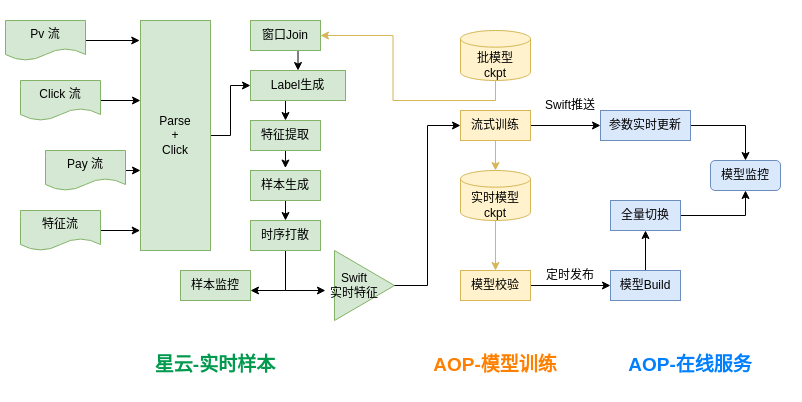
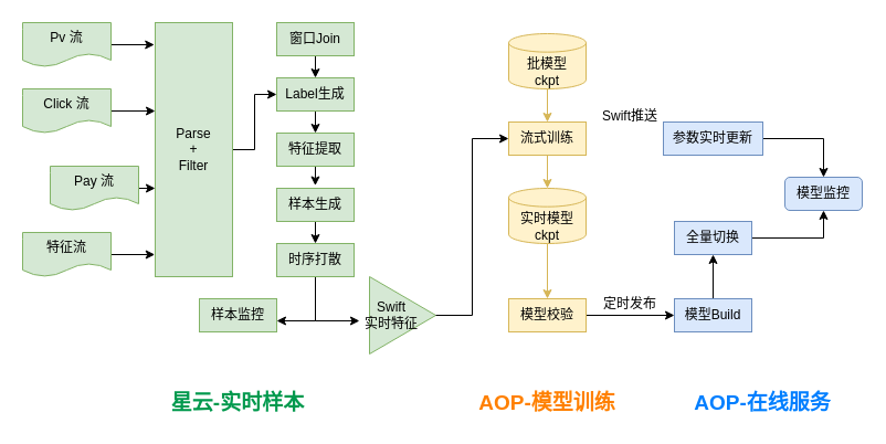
  <mxCell id="0" />
  <mxCell id="1" parent="0" />
  <mxCell id="2" style="edgeStyle=orthogonalEdgeStyle;rounded=0;orthogonalLoop=1;jettySize=auto;html=1;exitX=1;exitY=0.5;exitDx=0;exitDy=0;entryX=-0.011;entryY=0.087;entryDx=0;entryDy=0;entryPerimeter=0;fillColor=#d5e8d4;strokeColor=#000000;" parent="1" source="3" target="11" edge="1"><mxGeometry relative="1" as="geometry" /></mxCell>
- <mxCell id="3" value="Pv 流" style="shape=document;whiteSpace=wrap;html=1;boundedLbl=1;fillColor=#d5e8d4;strokeColor=#82b366;" parent="1" vertex="1"><mxGeometry x="5" y="20" width="80" height="40" as="geometry" /></mxCell>
+ <mxCell id="3" value="Pv 流" style="shape=document;whiteSpace=wrap;html=1;boundedLbl=1;fillColor=#d5e8d4;strokeColor=#82b366;" parent="1" vertex="1"><mxGeometry x="20" y="20" width="80" height="40" as="geometry" /></mxCell>
  <mxCell id="4" style="edgeStyle=orthogonalEdgeStyle;rounded=0;orthogonalLoop=1;jettySize=auto;html=1;exitX=1;exitY=0.5;exitDx=0;exitDy=0;entryX=0;entryY=0.348;entryDx=0;entryDy=0;entryPerimeter=0;fillColor=#d5e8d4;strokeColor=#000000;" parent="1" source="5" target="11" edge="1"><mxGeometry relative="1" as="geometry" /></mxCell>
  <mxCell id="5" value="Click 流" style="shape=document;whiteSpace=wrap;html=1;boundedLbl=1;fillColor=#d5e8d4;strokeColor=#82b366;" parent="1" vertex="1"><mxGeometry x="20" y="80" width="80" height="40" as="geometry" /></mxCell>
  <mxCell id="6" style="edgeStyle=orthogonalEdgeStyle;rounded=0;orthogonalLoop=1;jettySize=auto;html=1;exitX=1;exitY=0.5;exitDx=0;exitDy=0;entryX=0;entryY=0.652;entryDx=0;entryDy=0;entryPerimeter=0;fillColor=#d5e8d4;strokeColor=#000000;" parent="1" source="7" target="11" edge="1"><mxGeometry relative="1" as="geometry" /></mxCell>
  <mxCell id="7" value="Pay 流" style="shape=document;whiteSpace=wrap;html=1;boundedLbl=1;fillColor=#d5e8d4;strokeColor=#82b366;" parent="1" vertex="1"><mxGeometry x="45" y="150" width="80" height="40" as="geometry" /></mxCell>
  <mxCell id="8" style="edgeStyle=orthogonalEdgeStyle;rounded=0;orthogonalLoop=1;jettySize=auto;html=1;exitX=1;exitY=0.5;exitDx=0;exitDy=0;entryX=-0.005;entryY=0.914;entryDx=0;entryDy=0;entryPerimeter=0;fillColor=#d5e8d4;strokeColor=#000000;" parent="1" source="9" target="11" edge="1"><mxGeometry relative="1" as="geometry" /></mxCell>
  <mxCell id="9" value="特征流" style="shape=document;whiteSpace=wrap;html=1;boundedLbl=1;fillColor=#d5e8d4;strokeColor=#82b366;" parent="1" vertex="1"><mxGeometry x="20" y="210" width="80" height="40" as="geometry" /></mxCell>
  <mxCell id="10" style="edgeStyle=orthogonalEdgeStyle;rounded=0;orthogonalLoop=1;jettySize=auto;html=1;exitX=1;exitY=0.5;exitDx=0;exitDy=0;fillColor=#d5e8d4;strokeColor=#000000;" parent="1" source="11" target="15" edge="1"><mxGeometry relative="1" as="geometry" /></mxCell>
- <mxCell id="11" value="Parse&lt;br&gt;+&lt;br&gt;Click" style="rounded=0;whiteSpace=wrap;html=1;fillColor=#d5e8d4;strokeColor=#82b366;" parent="1" vertex="1"><mxGeometry x="140" y="20" width="70" height="230" as="geometry" /></mxCell>
+ <mxCell id="11" value="Parse&lt;br&gt;+&lt;br&gt;Filter" style="rounded=0;whiteSpace=wrap;html=1;fillColor=#d5e8d4;strokeColor=#82b366;" parent="1" vertex="1"><mxGeometry x="140" y="20" width="70" height="230" as="geometry" /></mxCell>
  <mxCell id="12" style="edgeStyle=orthogonalEdgeStyle;rounded=0;orthogonalLoop=1;jettySize=auto;html=1;exitX=0.5;exitY=1;exitDx=0;exitDy=0;entryX=0.5;entryY=0;entryDx=0;entryDy=0;fillColor=#d5e8d4;strokeColor=#000000;" parent="1" source="13" target="15" edge="1"><mxGeometry relative="1" as="geometry" /></mxCell>
  <mxCell id="13" value="窗口Join" style="rounded=0;whiteSpace=wrap;html=1;fillColor=#d5e8d4;strokeColor=#82b366;" parent="1" vertex="1"><mxGeometry x="250" y="20" width="70" height="30" as="geometry" /></mxCell>
  <mxCell id="14" style="edgeStyle=orthogonalEdgeStyle;rounded=0;orthogonalLoop=1;jettySize=auto;html=1;exitX=0.5;exitY=1;exitDx=0;exitDy=0;entryX=0.5;entryY=0;entryDx=0;entryDy=0;fillColor=#d5e8d4;strokeColor=#000000;" parent="1" source="15" target="17" edge="1"><mxGeometry relative="1" as="geometry" /></mxCell>
- <mxCell id="15" value="Label生成" style="rounded=0;whiteSpace=wrap;html=1;fillColor=#d5e8d4;strokeColor=#82b366;" parent="1" vertex="1"><mxGeometry x="250" y="70" width="95" height="30" as="geometry" /></mxCell>
+ <mxCell id="15" value="Label生成" style="rounded=0;whiteSpace=wrap;html=1;fillColor=#d5e8d4;strokeColor=#82b366;" parent="1" vertex="1"><mxGeometry x="250" y="70" width="70" height="30" as="geometry" /></mxCell>
  <mxCell id="16" style="edgeStyle=orthogonalEdgeStyle;rounded=0;orthogonalLoop=1;jettySize=auto;html=1;exitX=0.5;exitY=1;exitDx=0;exitDy=0;entryX=0.499;entryY=-0.082;entryDx=0;entryDy=0;entryPerimeter=0;fillColor=#d5e8d4;strokeColor=#000000;" parent="1" source="17" target="19" edge="1"><mxGeometry relative="1" as="geometry" /></mxCell>
  <mxCell id="17" value="特征提取&lt;span style=&quot;color: rgba(0, 0, 0, 0); font-family: monospace; font-size: 0px; text-align: start;&quot;&gt;%3CmxGraphModel%3E%3Croot%3E%3CmxCell%20id%3D%220%22%2F%3E%3CmxCell%20id%3D%221%22%20parent%3D%220%22%2F%3E%3CmxCell%20id%3D%222%22%20value%3D%22Label%E7%94%9F%E6%88%90%22%20style%3D%22rounded%3D0%3BwhiteSpace%3Dwrap%3Bhtml%3D1%3B%22%20vertex%3D%221%22%20parent%3D%221%22%3E%3CmxGeometry%20x%3D%22340%22%20y%3D%22210%22%20width%3D%2270%22%20height%3D%2230%22%20as%3D%22geometry%22%2F%3E%3C%2FmxCell%3E%3C%2Froot%3E%3C%2FmxGraphModel%3E&lt;/span&gt;" style="rounded=0;whiteSpace=wrap;html=1;fillColor=#d5e8d4;strokeColor=#82b366;" parent="1" vertex="1"><mxGeometry x="250" y="120" width="70" height="30" as="geometry" /></mxCell>
  <mxCell id="18" style="edgeStyle=orthogonalEdgeStyle;rounded=0;orthogonalLoop=1;jettySize=auto;html=1;exitX=0.5;exitY=1;exitDx=0;exitDy=0;entryX=0.5;entryY=0;entryDx=0;entryDy=0;fillColor=#d5e8d4;strokeColor=#000000;" parent="1" source="19" target="22" edge="1"><mxGeometry relative="1" as="geometry" /></mxCell>
  <mxCell id="19" value="样本生成" style="rounded=0;whiteSpace=wrap;html=1;fillColor=#d5e8d4;strokeColor=#82b366;" parent="1" vertex="1"><mxGeometry x="250" y="170" width="70" height="30" as="geometry" /></mxCell>
  <mxCell id="20" style="edgeStyle=orthogonalEdgeStyle;rounded=0;orthogonalLoop=1;jettySize=auto;html=1;exitX=0.5;exitY=1;exitDx=0;exitDy=0;entryX=1;entryY=0.667;entryDx=0;entryDy=0;entryPerimeter=0;fillColor=#d5e8d4;strokeColor=#000000;" parent="1" source="22" target="23" edge="1"><mxGeometry relative="1" as="geometry" /></mxCell>
  <mxCell id="21" style="edgeStyle=orthogonalEdgeStyle;rounded=0;orthogonalLoop=1;jettySize=auto;html=1;exitX=0.5;exitY=1;exitDx=0;exitDy=0;entryX=0.016;entryY=0.668;entryDx=0;entryDy=0;entryPerimeter=0;fillColor=#d5e8d4;strokeColor=#000000;" parent="1" source="22" target="26" edge="1"><mxGeometry relative="1" as="geometry"><Array as="points"><mxPoint x="285" y="290" /></Array></mxGeometry></mxCell>
  <mxCell id="22" value="时序打散" style="rounded=0;whiteSpace=wrap;html=1;fillColor=#d5e8d4;strokeColor=#82b366;" parent="1" vertex="1"><mxGeometry x="250" y="220" width="70" height="30" as="geometry" /></mxCell>
  <mxCell id="23" value="样本监控" style="rounded=0;whiteSpace=wrap;html=1;fillColor=#d5e8d4;strokeColor=#82b366;" parent="1" vertex="1"><mxGeometry x="180" y="270" width="70" height="30" as="geometry" /></mxCell>
  <mxCell id="24" value="" style="group" parent="1" vertex="1" connectable="0"><mxGeometry x="324" y="250" width="70" height="70" as="geometry" /></mxCell>
  <mxCell id="25" value="&lt;div style=&quot;text-align: left;&quot;&gt;&lt;br&gt;&lt;/div&gt;" style="triangle;whiteSpace=wrap;html=1;fillColor=#d5e8d4;strokeColor=#82b366;" parent="24" vertex="1"><mxGeometry x="10" width="60" height="70" as="geometry" /></mxCell>
  <mxCell id="26" value="Swift&lt;br&gt;实时特征" style="text;html=1;strokeColor=none;fillColor=none;align=center;verticalAlign=middle;whiteSpace=wrap;rounded=0;" parent="24" vertex="1"><mxGeometry y="20" width="60" height="30" as="geometry" /></mxCell>
  <mxCell id="27" value="" style="group" parent="1" vertex="1" connectable="0"><mxGeometry x="460" y="30" width="70" height="50" as="geometry" /></mxCell>
  <mxCell id="28" value="" style="strokeWidth=1;html=1;shape=mxgraph.flowchart.database;whiteSpace=wrap;fillColor=#fff2cc;strokeColor=#d6b656;" parent="27" vertex="1"><mxGeometry width="70" height="50" as="geometry" /></mxCell>
  <mxCell id="29" value="批模型&lt;br&gt;ckpt" style="text;html=1;strokeColor=none;fillColor=none;align=center;verticalAlign=middle;whiteSpace=wrap;rounded=0;" parent="27" vertex="1"><mxGeometry x="5" y="20" width="60" height="30" as="geometry" /></mxCell>
  <mxCell id="30" style="edgeStyle=orthogonalEdgeStyle;rounded=0;orthogonalLoop=1;jettySize=auto;html=1;exitX=0.5;exitY=1;exitDx=0;exitDy=0;entryX=0.5;entryY=0;entryDx=0;entryDy=0;entryPerimeter=0;fillColor=#fff2cc;strokeColor=#d6b656;" parent="1" source="32" target="34" edge="1"><mxGeometry relative="1" as="geometry" /></mxCell>
- <mxCell id="31" style="edgeStyle=orthogonalEdgeStyle;rounded=0;orthogonalLoop=1;jettySize=auto;html=1;exitX=1;exitY=0.5;exitDx=0;exitDy=0;entryX=0;entryY=0.5;entryDx=0;entryDy=0;" parent="1" source="32" target="39" edge="1"><mxGeometry relative="1" as="geometry" /></mxCell>
  <mxCell id="32" value="流式训练" style="rounded=0;whiteSpace=wrap;html=1;fillColor=#fff2cc;strokeColor=#d6b656;" parent="1" vertex="1"><mxGeometry x="460" y="110" width="70" height="30" as="geometry" /></mxCell>
  <mxCell id="33" value="" style="group" parent="1" vertex="1" connectable="0"><mxGeometry x="460" y="170" width="70" height="50" as="geometry" /></mxCell>
  <mxCell id="34" value="" style="strokeWidth=1;html=1;shape=mxgraph.flowchart.database;whiteSpace=wrap;fillColor=#fff2cc;strokeColor=#d6b656;" parent="33" vertex="1"><mxGeometry width="70" height="50" as="geometry" /></mxCell>
  <mxCell id="35" value="实时模型&lt;br&gt;ckpt" style="text;html=1;strokeColor=none;fillColor=none;align=center;verticalAlign=middle;whiteSpace=wrap;rounded=0;" parent="33" vertex="1"><mxGeometry x="5" y="20" width="60" height="30" as="geometry" /></mxCell>
  <mxCell id="36" style="edgeStyle=orthogonalEdgeStyle;rounded=0;orthogonalLoop=1;jettySize=auto;html=1;exitX=1;exitY=0.5;exitDx=0;exitDy=0;" parent="1" source="37" target="44" edge="1"><mxGeometry relative="1" as="geometry" /></mxCell>
  <mxCell id="37" value="模型校验" style="rounded=0;whiteSpace=wrap;html=1;fillColor=#fff2cc;strokeColor=#d6b656;" parent="1" vertex="1"><mxGeometry x="460" y="270" width="70" height="30" as="geometry" /></mxCell>
  <mxCell id="38" style="edgeStyle=orthogonalEdgeStyle;rounded=0;orthogonalLoop=1;jettySize=auto;html=1;exitX=1;exitY=0.5;exitDx=0;exitDy=0;fillColor=#dae8fc;strokeColor=#000000;" parent="1" source="39" target="40" edge="1"><mxGeometry relative="1" as="geometry" /></mxCell>
  <mxCell id="39" value="参数实时更新" style="rounded=0;whiteSpace=wrap;html=1;fillColor=#dae8fc;strokeColor=#6c8ebf;" parent="1" vertex="1"><mxGeometry x="600" y="110" width="90" height="30" as="geometry" /></mxCell>
  <mxCell id="40" value="模型监控" style="whiteSpace=wrap;html=1;fillColor=#dae8fc;strokeColor=#6c8ebf;rounded=1;" parent="1" vertex="1"><mxGeometry x="710" y="160" width="70" height="30" as="geometry" /></mxCell>
  <mxCell id="41" style="edgeStyle=orthogonalEdgeStyle;rounded=0;orthogonalLoop=1;jettySize=auto;html=1;exitX=1;exitY=0.5;exitDx=0;exitDy=0;entryX=0.5;entryY=1;entryDx=0;entryDy=0;fillColor=#dae8fc;strokeColor=#000000;" parent="1" source="42" target="40" edge="1"><mxGeometry relative="1" as="geometry" /></mxCell>
  <mxCell id="42" value="全量切换&lt;span style=&quot;color: rgba(0, 0, 0, 0); font-family: monospace; font-size: 0px; text-align: start;&quot;&gt;%3CmxGraphModel%3E%3Croot%3E%3CmxCell%20id%3D%220%22%2F%3E%3CmxCell%20id%3D%221%22%20parent%3D%220%22%2F%3E%3CmxCell%20id%3D%222%22%20value%3D%22%E6%A8%A1%E5%9E%8B%E7%9B%91%E6%8E%A7%22%20style%3D%22rounded%3D0%3BwhiteSpace%3Dwrap%3Bhtml%3D1%3B%22%20vertex%3D%221%22%20parent%3D%221%22%3E%3CmxGeometry%20x%3D%22800%22%20y%3D%22310%22%20width%3D%2270%22%20height%3D%2230%22%20as%3D%22geometry%22%2F%3E%3C%2FmxCell%3E%3C%2Froot%3E%3C%2FmxGraphModel%3E&lt;/span&gt;" style="rounded=0;whiteSpace=wrap;html=1;fillColor=#dae8fc;strokeColor=#6c8ebf;" parent="1" vertex="1"><mxGeometry x="610" y="200" width="70" height="30" as="geometry" /></mxCell>
  <mxCell id="43" style="edgeStyle=orthogonalEdgeStyle;rounded=0;orthogonalLoop=1;jettySize=auto;html=1;exitX=0.5;exitY=0;exitDx=0;exitDy=0;fillColor=#dae8fc;strokeColor=#000000;" parent="1" source="44" target="42" edge="1"><mxGeometry relative="1" as="geometry" /></mxCell>
  <mxCell id="44" value="模型Build" style="rounded=0;whiteSpace=wrap;html=1;fillColor=#dae8fc;strokeColor=#6c8ebf;" parent="1" vertex="1"><mxGeometry x="610" y="270" width="70" height="30" as="geometry" /></mxCell>
  <mxCell id="45" style="edgeStyle=orthogonalEdgeStyle;rounded=0;orthogonalLoop=1;jettySize=auto;html=1;exitX=1;exitY=0.5;exitDx=0;exitDy=0;entryX=0;entryY=0.5;entryDx=0;entryDy=0;" parent="1" source="25" target="32" edge="1"><mxGeometry relative="1" as="geometry" /></mxCell>
- <mxCell id="46" style="edgeStyle=orthogonalEdgeStyle;rounded=0;orthogonalLoop=1;jettySize=auto;html=1;exitX=0.5;exitY=1;exitDx=0;exitDy=0;fillColor=#fff2cc;strokeColor=#d6b656;" parent="1" source="29" target="13" edge="1"><mxGeometry relative="1" as="geometry" /></mxCell>
+ <mxCell id="46" style="edgeStyle=orthogonalEdgeStyle;rounded=0;orthogonalLoop=1;jettySize=auto;html=1;exitX=0.5;exitY=1;exitDx=0;exitDy=0;entryX=0.5;entryY=0;entryDx=0;entryDy=0;fillColor=#fff2cc;strokeColor=#d6b656;" parent="1" source="29" target="32" edge="1"><mxGeometry relative="1" as="geometry" /></mxCell>
  <mxCell id="47" style="edgeStyle=orthogonalEdgeStyle;rounded=0;orthogonalLoop=1;jettySize=auto;html=1;exitX=0.5;exitY=1;exitDx=0;exitDy=0;entryX=0.5;entryY=0;entryDx=0;entryDy=0;fillColor=#fff2cc;strokeColor=#d6b656;" parent="1" source="35" target="37" edge="1"><mxGeometry relative="1" as="geometry" /></mxCell>
  <mxCell id="48" value="Swift推送" style="text;html=1;strokeColor=none;fillColor=none;align=center;verticalAlign=middle;whiteSpace=wrap;rounded=0;strokeWidth=1;" parent="1" vertex="1"><mxGeometry x="540" y="90" width="60" height="30" as="geometry" /></mxCell>
  <mxCell id="49" value="定时发布" style="text;html=1;strokeColor=none;fillColor=none;align=center;verticalAlign=middle;whiteSpace=wrap;rounded=0;strokeWidth=1;" parent="1" vertex="1"><mxGeometry x="540" y="260" width="60" height="30" as="geometry" /></mxCell>
  <mxCell id="50" value="&lt;h4&gt;&lt;b&gt;&lt;font color=&quot;#00994d&quot; style=&quot;font-size: 19px;&quot;&gt;星云-实时样本&lt;/font&gt;&lt;/b&gt;&lt;/h4&gt;" style="text;html=1;strokeColor=none;fillColor=none;align=center;verticalAlign=middle;whiteSpace=wrap;rounded=0;" parent="1" vertex="1"><mxGeometry x="135" y="350" width="160" height="30" as="geometry" /></mxCell>
  <mxCell id="51" value="&lt;h4&gt;&lt;b&gt;&lt;font color=&quot;#ff8000&quot; style=&quot;font-size: 19px;&quot;&gt;AOP-模型训练&lt;/font&gt;&lt;/b&gt;&lt;/h4&gt;" style="text;html=1;strokeColor=none;fillColor=none;align=center;verticalAlign=middle;whiteSpace=wrap;rounded=0;" parent="1" vertex="1"><mxGeometry x="415" y="350" width="160" height="30" as="geometry" /></mxCell>
  <mxCell id="52" value="&lt;h4&gt;&lt;b&gt;&lt;font color=&quot;#007fff&quot; style=&quot;font-size: 19px;&quot;&gt;AOP-在线服务&lt;/font&gt;&lt;/b&gt;&lt;/h4&gt;" style="text;html=1;strokeColor=none;fillColor=none;align=center;verticalAlign=middle;whiteSpace=wrap;rounded=0;" parent="1" vertex="1"><mxGeometry x="610" y="350" width="160" height="30" as="geometry" /></mxCell>
